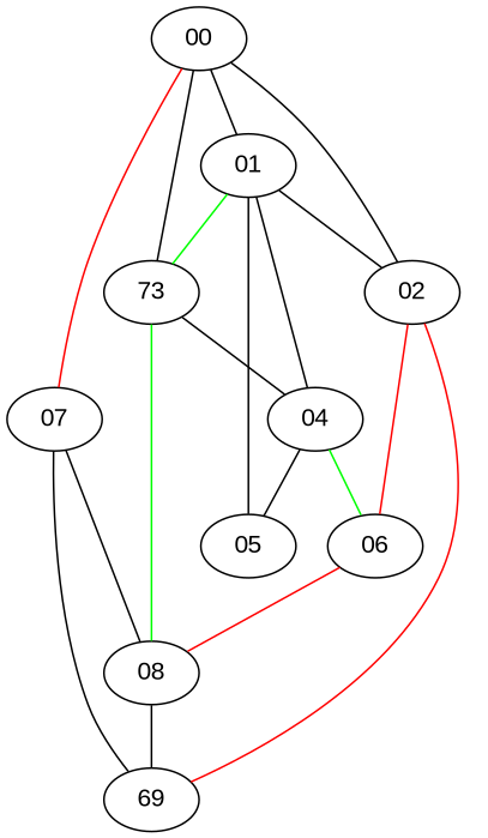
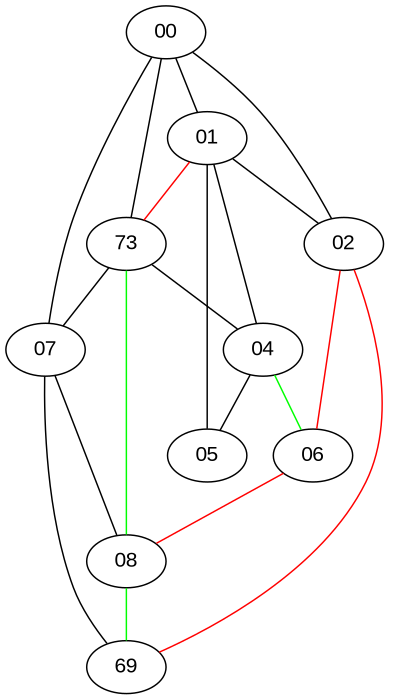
  strict graph {
    fontname="Liberation Sans"
    node [fontname="Liberation Sans"]
    edge [color=black fontname="Liberation Sans" penwidth=1]
    00
    01
    02
    n4 [label=73]
    07
    04
    05
    06
    n9 [label=69]
    08
    00 -- 01
    00 -- 02
    00 -- n4
-   00 -- 07 [color=red]
+   00 -- 07
    01 -- 02
-   01 -- n4 [color=green]
+   01 -- n4 [color=red]
    01 -- 04
    01 -- 05
    02 -- 06 [color=red]
    02 -- n9 [color=red]
+   n4 -- 07
    n4 -- 04
    n4 -- 08 [color=green]
    07 -- n9
    07 -- 08
    04 -- 05
    04 -- 06 [color=green]
    06 -- 08 [color=red]
-   08 -- n9
+   08 -- n9 [color=green]
  }
